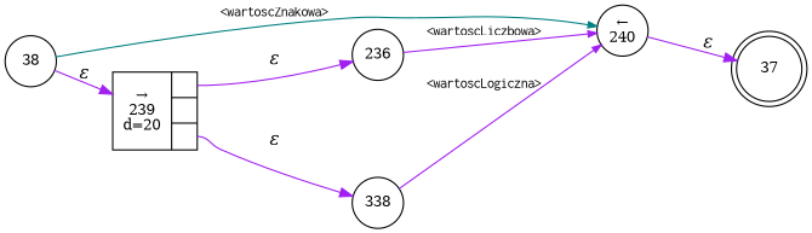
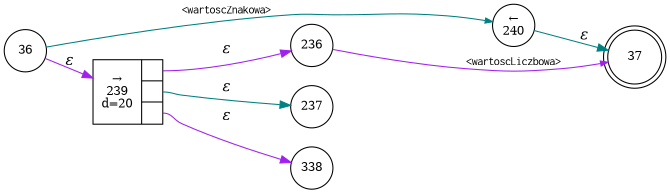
  digraph {
    rankdir=LR
    node [fixedsize=true fontsize=11 shape=circle peripheries=1]
    edge [color=purple fontname="Times-Italic"]
    n1 [label=37 shape=doublecircle width=.6 peripheries=""]
    n2 [label="&larr;\n240" width=.55]
-   n3 [label=38 width=.55]
+   n3 [label=36 width=.55]
    n4 [fixedsize=false label="{&rarr;\n239\nd=20|{<p0>|<p1>|<p2>}}" shape=record]
    n5 [label=236 width=.55]
+   n6 [label=237 width=.55]
    n7 [label=338 width=.55]
-   n2 -> n1 [label="&epsilon;"]
+   n2 -> n1 [color=teal label="&epsilon;"]
    n3 -> n2 [arrowhead=normal arrowsize=.7 color=teal fontname=Courier fontsize=11 label="<wartoscZnakowa>"]
    n3 -> n4 [label="&epsilon;"]
    n4 -> n5 [label="&epsilon;" tailport=p0]
+   n4 -> n6 [color=teal label="&epsilon;" tailport=p1]
    n4 -> n7 [label="&epsilon;" tailport=p2]
-   n5 -> n2 [arrowhead=normal arrowsize=.7 fontname=Courier fontsize=11 label="<wartoscLiczbowa>"]
-   n7 -> n2 [arrowhead=normal arrowsize=.7 fontname=Courier fontsize=11 label="<wartoscLogiczna>"]
+   n5 -> n1 [arrowhead=normal arrowsize=.7 fontname=Courier fontsize=11 label="<wartoscLiczbowa>"]
  }
